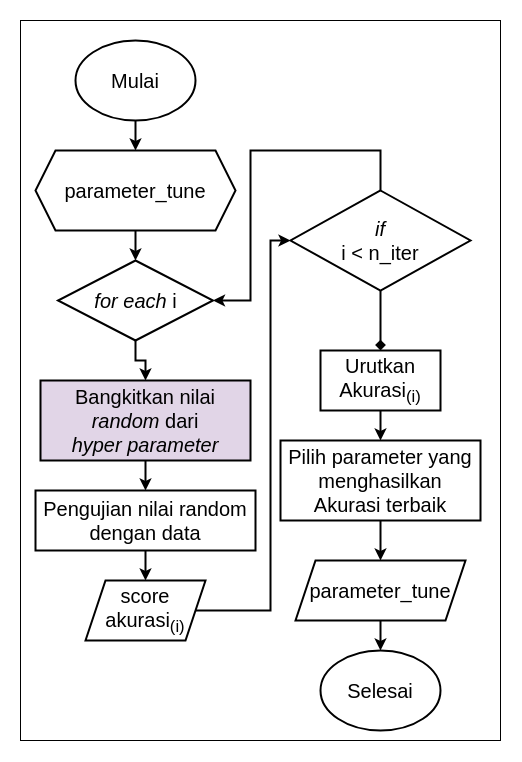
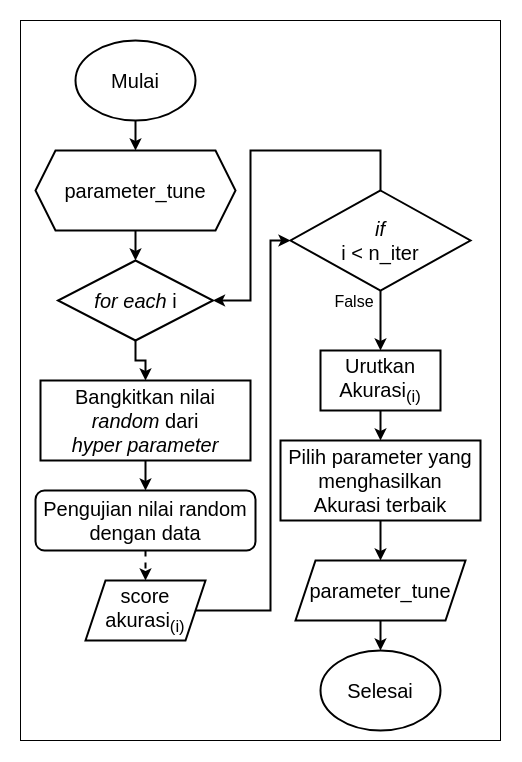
  <mxCell id="0" />
  <mxCell id="1" parent="0" />
  <mxCell id="2" value="" style="group" vertex="1" connectable="0" parent="1"><mxGeometry x="20" y="20" width="480" height="720" as="geometry" /></mxCell>
  <mxCell id="3" value="" style="rounded=0;whiteSpace=wrap;html=1;strokeWidth=1;" vertex="1" parent="2"><mxGeometry width="480" height="720" as="geometry" /></mxCell>
  <mxCell id="4" value="&lt;font style=&quot;font-size: 20px&quot;&gt;Mulai&lt;/font&gt;" style="ellipse;whiteSpace=wrap;html=1;strokeWidth=2;" parent="2" vertex="1"><mxGeometry x="55" y="20" width="120" height="80" as="geometry" /></mxCell>
  <mxCell id="5" value="&lt;font style=&quot;font-size: 20px&quot;&gt;Selesai&lt;/font&gt;" style="ellipse;whiteSpace=wrap;html=1;strokeWidth=2;" parent="2" vertex="1"><mxGeometry x="300" y="630" width="120" height="80" as="geometry" /></mxCell>
- <mxCell id="6" value="&lt;span style=&quot;font-size: 20px&quot;&gt;Bangkitkan nilai &lt;br&gt;&lt;i&gt;random&lt;/i&gt; dari &lt;br&gt;&lt;i&gt;hyper parameter&lt;/i&gt;&lt;/span&gt;" style="rounded=0;whiteSpace=wrap;html=1;strokeWidth=2;fillColor=#e1d5e7;" parent="2" vertex="1"><mxGeometry x="20" y="360" width="210" height="80" as="geometry" /></mxCell>
- <mxCell id="7" value="&lt;span style=&quot;font-size: 20px&quot;&gt;Pengujian nilai random&lt;br&gt;dengan data&lt;br&gt;&lt;/span&gt;" style="rounded=0;whiteSpace=wrap;html=1;strokeWidth=2;" parent="2" vertex="1"><mxGeometry x="15" y="470" width="220" height="60" as="geometry" /></mxCell>
+ <mxCell id="6" value="&lt;span style=&quot;font-size: 20px&quot;&gt;Bangkitkan nilai &lt;br&gt;&lt;i&gt;random&lt;/i&gt; dari &lt;br&gt;&lt;i&gt;hyper parameter&lt;/i&gt;&lt;/span&gt;" style="rounded=0;whiteSpace=wrap;html=1;strokeWidth=2;" parent="2" vertex="1"><mxGeometry x="20" y="360" width="210" height="80" as="geometry" /></mxCell>
+ <mxCell id="7" value="&lt;span style=&quot;font-size: 20px&quot;&gt;Pengujian nilai random&lt;br&gt;dengan data&lt;br&gt;&lt;/span&gt;" style="whiteSpace=wrap;html=1;strokeWidth=2;rounded=1;" parent="2" vertex="1"><mxGeometry x="15" y="470" width="220" height="60" as="geometry" /></mxCell>
  <mxCell id="8" value="&lt;span style=&quot;font-size: 20px&quot;&gt;Pilih parameter yang menghasilkan &lt;br&gt;Akurasi terbaik&lt;/span&gt;" style="rounded=0;whiteSpace=wrap;html=1;strokeWidth=2;" parent="2" vertex="1"><mxGeometry x="260" y="420" width="200" height="80" as="geometry" /></mxCell>
  <mxCell id="9" value="" style="endArrow=classic;html=1;exitX=0.5;exitY=1;exitDx=0;exitDy=0;entryX=0.5;entryY=0;entryDx=0;entryDy=0;strokeWidth=2;" parent="2" source="6" target="7" edge="1"><mxGeometry width="50" height="50" relative="1" as="geometry"><mxPoint x="100" y="410" as="sourcePoint" /><mxPoint x="150" y="360" as="targetPoint" /></mxGeometry></mxCell>
  <mxCell id="10" value="&lt;font style=&quot;font-size: 20px&quot;&gt;&lt;i&gt;for each&amp;nbsp;&lt;/i&gt;i&lt;br&gt;&lt;/font&gt;" style="rhombus;whiteSpace=wrap;html=1;strokeWidth=2;" parent="2" vertex="1"><mxGeometry x="37.5" y="240" width="155" height="80" as="geometry" /></mxCell>
  <mxCell id="11" value="" style="endArrow=classic;html=1;exitX=0.5;exitY=1;exitDx=0;exitDy=0;entryX=0.5;entryY=0;entryDx=0;entryDy=0;strokeWidth=2;rounded=0;" parent="2" source="10" target="6" edge="1"><mxGeometry width="50" height="50" relative="1" as="geometry"><mxPoint x="125" y="340" as="sourcePoint" /><mxPoint x="80" y="310" as="targetPoint" /><Array as="points"><mxPoint x="115" y="340" /><mxPoint x="125" y="340" /></Array></mxGeometry></mxCell>
  <mxCell id="12" value="&lt;font style=&quot;font-size: 20px&quot;&gt;parameter_tune&lt;/font&gt;" style="shape=hexagon;perimeter=hexagonPerimeter2;whiteSpace=wrap;html=1;fixedSize=1;strokeWidth=2;" vertex="1" parent="2"><mxGeometry x="15" y="130" width="200" height="80" as="geometry" /></mxCell>
  <mxCell id="13" value="&lt;font style=&quot;font-size: 20px&quot;&gt;&lt;i&gt;if&lt;/i&gt;&lt;br&gt;i &amp;lt; n_iter&lt;/font&gt;" style="rhombus;whiteSpace=wrap;html=1;strokeWidth=2;" vertex="1" parent="2"><mxGeometry x="270" y="170" width="180" height="100" as="geometry" /></mxCell>
  <mxCell id="14" value="&lt;font style=&quot;font-size: 20px&quot;&gt;score&lt;br&gt;akurasi&lt;sub&gt;(i)&lt;/sub&gt;&lt;/font&gt;" style="shape=parallelogram;perimeter=parallelogramPerimeter;whiteSpace=wrap;html=1;fixedSize=1;strokeWidth=2;" vertex="1" parent="2"><mxGeometry x="65" y="560" width="120" height="60" as="geometry" /></mxCell>
- <mxCell id="15" value="" style="endArrow=classic;html=1;strokeWidth=2;exitX=0.5;exitY=1;exitDx=0;exitDy=0;entryX=0.5;entryY=0;entryDx=0;entryDy=0;" edge="1" parent="2" source="7" target="14"><mxGeometry width="50" height="50" relative="1" as="geometry"><mxPoint x="100" y="490" as="sourcePoint" /><mxPoint x="150" y="440" as="targetPoint" /></mxGeometry></mxCell>
+ <mxCell id="15" value="" style="endArrow=classic;html=1;strokeWidth=2;exitX=0.5;exitY=1;exitDx=0;exitDy=0;entryX=0.5;entryY=0;entryDx=0;entryDy=0;dashed=1;" edge="1" parent="2" source="7" target="14"><mxGeometry width="50" height="50" relative="1" as="geometry"><mxPoint x="100" y="490" as="sourcePoint" /><mxPoint x="150" y="440" as="targetPoint" /></mxGeometry></mxCell>
  <mxCell id="16" value="" style="endArrow=classic;html=1;strokeWidth=2;exitX=1;exitY=0.5;exitDx=0;exitDy=0;entryX=0;entryY=0.5;entryDx=0;entryDy=0;rounded=0;" edge="1" parent="2" source="14" target="13"><mxGeometry width="50" height="50" relative="1" as="geometry"><mxPoint x="-40" y="450" as="sourcePoint" /><mxPoint x="10" y="400" as="targetPoint" /><Array as="points"><mxPoint x="250" y="590" /><mxPoint x="250" y="220" /></Array></mxGeometry></mxCell>
  <mxCell id="17" value="" style="endArrow=classic;html=1;strokeWidth=2;exitX=0.5;exitY=0;exitDx=0;exitDy=0;entryX=1;entryY=0.5;entryDx=0;entryDy=0;rounded=0;" edge="1" parent="2" source="13" target="10"><mxGeometry width="50" height="50" relative="1" as="geometry"><mxPoint x="50" y="370" as="sourcePoint" /><mxPoint x="100" y="320" as="targetPoint" /><Array as="points"><mxPoint x="360" y="130" /><mxPoint x="230" y="130" /><mxPoint x="230" y="280" /></Array></mxGeometry></mxCell>
  <mxCell id="18" value="&lt;font style=&quot;font-size: 20px&quot;&gt;Urutkan&lt;br&gt;Akurasi&lt;sub&gt;(i)&lt;/sub&gt;&lt;/font&gt;" style="rounded=0;whiteSpace=wrap;html=1;strokeWidth=2;" vertex="1" parent="2"><mxGeometry x="300" y="330" width="120" height="60" as="geometry" /></mxCell>
- <mxCell id="19" value="" style="endArrow=diamond;html=1;strokeWidth=2;exitX=0.5;exitY=1;exitDx=0;exitDy=0;entryX=0.5;entryY=0;entryDx=0;entryDy=0;" edge="1" parent="2" source="13" target="18"><mxGeometry width="50" height="50" relative="1" as="geometry"><mxPoint x="250" y="320" as="sourcePoint" /><mxPoint x="300" y="270" as="targetPoint" /></mxGeometry></mxCell>
+ <mxCell id="19" value="" style="endArrow=classic;html=1;strokeWidth=2;exitX=0.5;exitY=1;exitDx=0;exitDy=0;entryX=0.5;entryY=0;entryDx=0;entryDy=0;" edge="1" parent="2" source="13" target="18"><mxGeometry width="50" height="50" relative="1" as="geometry"><mxPoint x="250" y="320" as="sourcePoint" /><mxPoint x="300" y="270" as="targetPoint" /></mxGeometry></mxCell>
  <mxCell id="20" value="" style="endArrow=classic;html=1;strokeWidth=2;exitX=0.5;exitY=1;exitDx=0;exitDy=0;entryX=0.5;entryY=0;entryDx=0;entryDy=0;" edge="1" parent="2" source="18" target="8"><mxGeometry width="50" height="50" relative="1" as="geometry"><mxPoint x="360" y="400" as="sourcePoint" /><mxPoint x="300" y="300" as="targetPoint" /></mxGeometry></mxCell>
  <mxCell id="21" value="" style="endArrow=classic;html=1;strokeWidth=2;exitX=0.5;exitY=1;exitDx=0;exitDy=0;entryX=0.5;entryY=0;entryDx=0;entryDy=0;" edge="1" parent="2" source="12" target="10"><mxGeometry width="50" height="50" relative="1" as="geometry"><mxPoint x="70" y="270" as="sourcePoint" /><mxPoint x="120" y="220" as="targetPoint" /></mxGeometry></mxCell>
  <mxCell id="22" value="" style="endArrow=classic;html=1;strokeWidth=2;exitX=0.5;exitY=1;exitDx=0;exitDy=0;entryX=0.5;entryY=0;entryDx=0;entryDy=0;" edge="1" parent="2" source="4" target="12"><mxGeometry width="50" height="50" relative="1" as="geometry"><mxPoint x="60" y="140" as="sourcePoint" /><mxPoint x="110" y="90" as="targetPoint" /></mxGeometry></mxCell>
+ <mxCell id="23" value="&lt;font style=&quot;font-size: 16px&quot;&gt;False&lt;/font&gt;" style="text;html=1;strokeColor=none;fillColor=none;align=center;verticalAlign=middle;whiteSpace=wrap;rounded=0;" vertex="1" parent="2"><mxGeometry x="314" y="271" width="40" height="20" as="geometry" /></mxCell>
  <mxCell id="24" value="&lt;span style=&quot;font-size: 20px&quot;&gt;parameter_tune&lt;/span&gt;" style="shape=parallelogram;perimeter=parallelogramPerimeter;whiteSpace=wrap;html=1;fixedSize=1;strokeWidth=2;" vertex="1" parent="2"><mxGeometry x="275" y="540" width="170" height="60" as="geometry" /></mxCell>
  <mxCell id="25" value="" style="endArrow=classic;html=1;strokeWidth=2;exitX=0.5;exitY=1;exitDx=0;exitDy=0;entryX=0.5;entryY=0;entryDx=0;entryDy=0;" edge="1" parent="2" source="8" target="24"><mxGeometry width="50" height="50" relative="1" as="geometry"><mxPoint x="410" y="630" as="sourcePoint" /><mxPoint x="460" y="580" as="targetPoint" /></mxGeometry></mxCell>
  <mxCell id="26" value="" style="endArrow=classic;html=1;strokeWidth=2;exitX=0.5;exitY=1;exitDx=0;exitDy=0;entryX=0.5;entryY=0;entryDx=0;entryDy=0;" edge="1" parent="2" source="24" target="5"><mxGeometry width="50" height="50" relative="1" as="geometry"><mxPoint x="410" y="630" as="sourcePoint" /><mxPoint x="460" y="580" as="targetPoint" /></mxGeometry></mxCell>
